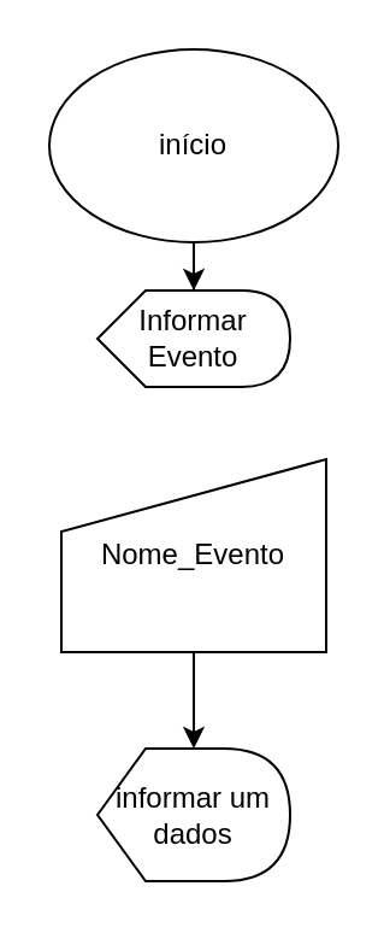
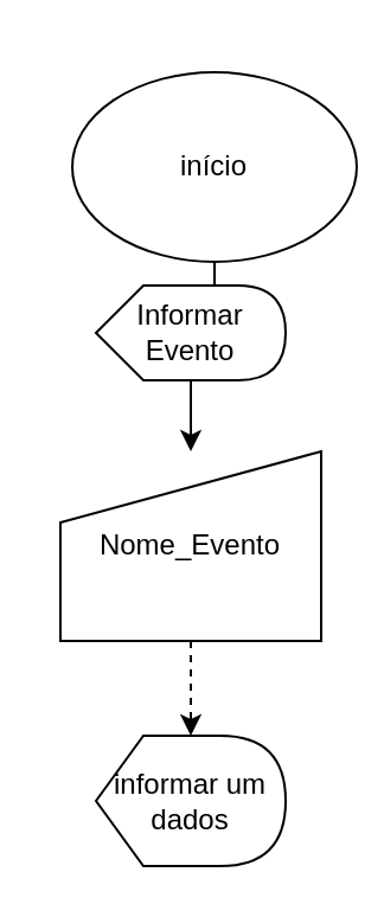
  <mxCell id="0" />
  <mxCell id="1" parent="0" />
  <mxCell id="2" style="edgeStyle=orthogonalEdgeStyle;rounded=0;orthogonalLoop=1;jettySize=auto;html=1;exitX=0.5;exitY=1;exitDx=0;exitDy=0;" edge="1" parent="1" source="3" target="5"><mxGeometry relative="1" as="geometry"><mxPoint x="80" y="130" as="targetPoint" /></mxGeometry></mxCell>
- <mxCell id="3" value="início" style="ellipse;whiteSpace=wrap;html=1;" vertex="1" parent="1"><mxGeometry x="20" y="20" width="120" height="80" as="geometry" /></mxCell>
+ <mxCell id="3" value="início" style="ellipse;whiteSpace=wrap;html=1;" vertex="1" parent="1"><mxGeometry x="30" y="30" width="120" height="80" as="geometry" /></mxCell>
+ <mxCell id="4" value="" style="edgeStyle=orthogonalEdgeStyle;rounded=0;orthogonalLoop=1;jettySize=auto;html=1;" edge="1" parent="1" source="5" target="7"><mxGeometry relative="1" as="geometry" /></mxCell>
  <mxCell id="5" value="&lt;font&gt;Informar Evento&lt;/font&gt;" style="shape=display;whiteSpace=wrap;html=1;" vertex="1" parent="1"><mxGeometry x="40" y="120" width="80" height="40" as="geometry" /></mxCell>
- <mxCell id="6" value="" style="edgeStyle=orthogonalEdgeStyle;rounded=0;orthogonalLoop=1;jettySize=auto;html=1;" edge="1" parent="1" source="7" target="8"><mxGeometry relative="1" as="geometry" /></mxCell>
+ <mxCell id="6" value="" style="edgeStyle=orthogonalEdgeStyle;rounded=0;orthogonalLoop=1;jettySize=auto;html=1;dashed=1;" edge="1" parent="1" source="7" target="8"><mxGeometry relative="1" as="geometry" /></mxCell>
  <mxCell id="7" value="Nome_Evento" style="shape=manualInput;whiteSpace=wrap;html=1;" vertex="1" parent="1"><mxGeometry x="25" y="190" width="110" height="80" as="geometry" /></mxCell>
  <mxCell id="8" value=" informar um dados" style="shape=display;whiteSpace=wrap;html=1;" vertex="1" parent="1"><mxGeometry x="40" y="310" width="80" height="55" as="geometry" /></mxCell>
